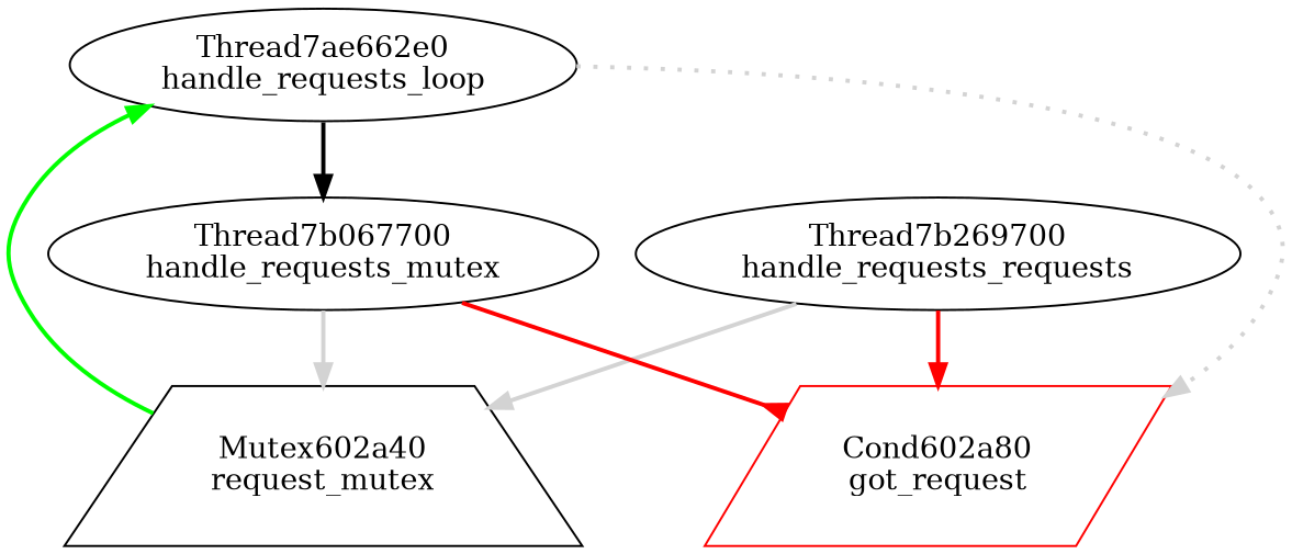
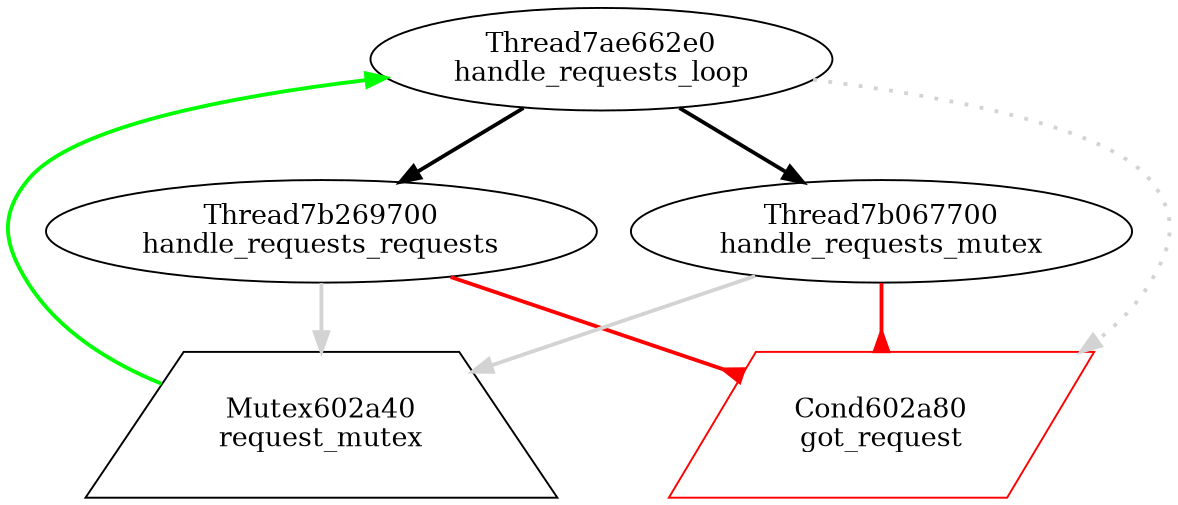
  digraph {
    node [color=black]
    edge [arrowhead=normal color=lightgray penwidth=2]
    n1 [label="Mutex602a40\nrequest_mutex" shape=trapezium]
    n2 [color=red label="Cond602a80\ngot_request" shape=parallelogram]
    n3 [label="Thread7ae662e0\nhandle_requests_loop"]
    n4 [label="Thread7b269700\nhandle_requests_requests"]
    n5 [label="Thread7b067700\nhandle_requests_mutex"]
    n3 -> n1 [color=green dir=back]
    n3 -> n2 [style=dotted arrowhead=""]
+   n3 -> n4 [color=""]
    n3 -> n5 [color=""]
    n4 -> n1
-   n4 -> n2 [color=red]
+   n4 -> n2 [arrowhead=inv color=red]
    n5 -> n1
    n5 -> n2 [arrowhead=inv color=red]
  }
